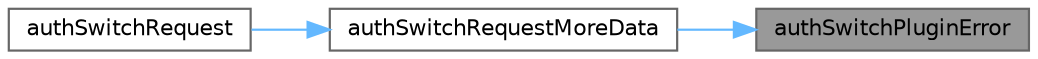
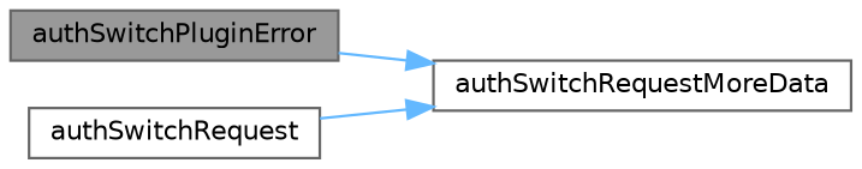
  digraph {
    rankdir=RL
    node [color=grey40 fillcolor=white fontname=Helvetica fontsize=10 shape=box style=filled]
    edge [color=steelblue1 dir=back fontname=Helvetica fontsize=10 labelfontname=Helvetica labelfontsize=10 style=solid]
    n1 [color=gray40 fillcolor=grey60 fontcolor=black height=0.2 label=authSwitchPluginError width=0.4]
    n2 [height=0.2 label=authSwitchRequestMoreData width=0.4]
    n3 [height=0.2 label=authSwitchRequest width=0.4]
-   n1 -> n2
+   n2 -> n1
    n2 -> n3
  }
